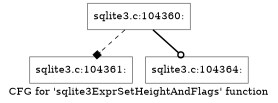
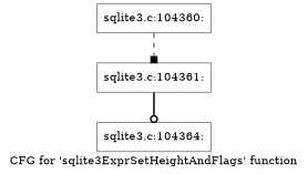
  digraph {
    label="CFG for 'sqlite3ExprSetHeightAndFlags' function"
    node [color=gray40 shape=record]
    n1 [label="{sqlite3.c:104360:}"]
    n2 [label="{sqlite3.c:104361:}"]
    n3 [label="{sqlite3.c:104364:}"]
    n1 -> n2 [arrowhead=box style=dashed]
-   n1 -> n3 [arrowhead=odot style=bold]
+   n2 -> n3 [arrowhead=odot style=bold]
  }
